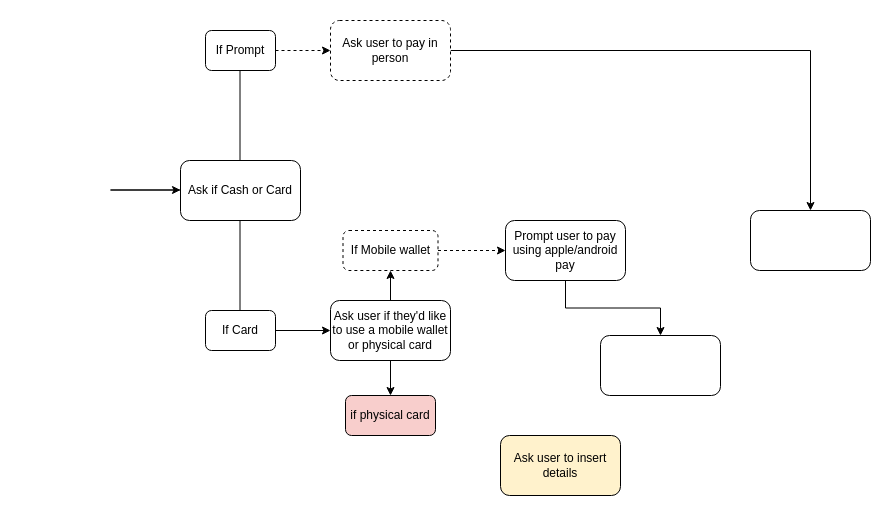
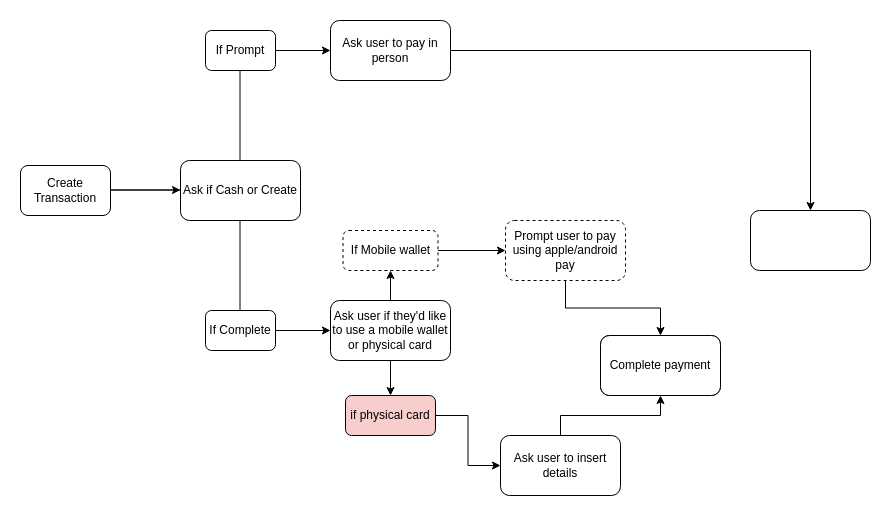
  <mxCell id="0" />
  <mxCell id="1" parent="0" />
+ <mxCell id="2" value="Create Transaction" style="rounded=1;whiteSpace=wrap;html=1;" vertex="1" parent="1"><mxGeometry x="20" y="165" width="90" height="50" as="geometry" /></mxCell>
  <mxCell id="3" value="" style="endArrow=classic;html=1;rounded=0;" edge="1" parent="1"><mxGeometry width="50" height="50" relative="1" as="geometry"><mxPoint x="180" y="189.5" as="sourcePoint" /><mxPoint x="180" y="189.5" as="targetPoint" /><Array as="points"><mxPoint x="110" y="189.5" /></Array></mxGeometry></mxCell>
- <mxCell id="4" value="Ask if Cash or Card" style="rounded=1;whiteSpace=wrap;html=1;" vertex="1" parent="1"><mxGeometry x="180" y="160" width="120" height="60" as="geometry" /></mxCell>
+ <mxCell id="4" value="Ask if Cash or Create" style="rounded=1;whiteSpace=wrap;html=1;" vertex="1" parent="1"><mxGeometry x="180" y="160" width="120" height="60" as="geometry" /></mxCell>
  <mxCell id="5" value="" style="endArrow=none;html=1;rounded=0;" edge="1" parent="1"><mxGeometry width="50" height="50" relative="1" as="geometry"><mxPoint x="239.5" y="160" as="sourcePoint" /><mxPoint x="239.5" y="70" as="targetPoint" /></mxGeometry></mxCell>
  <mxCell id="6" value="" style="endArrow=none;html=1;rounded=0;" edge="1" parent="1"><mxGeometry width="50" height="50" relative="1" as="geometry"><mxPoint x="239.5" y="310" as="sourcePoint" /><mxPoint x="239.5" y="220" as="targetPoint" /></mxGeometry></mxCell>
- <mxCell id="7" value="" style="edgeStyle=orthogonalEdgeStyle;rounded=0;orthogonalLoop=1;jettySize=auto;html=1;dashed=1;" edge="1" parent="1" source="8" target="12"><mxGeometry relative="1" as="geometry" /></mxCell>
+ <mxCell id="7" value="" style="edgeStyle=orthogonalEdgeStyle;rounded=0;orthogonalLoop=1;jettySize=auto;html=1;" edge="1" parent="1" source="8" target="12"><mxGeometry relative="1" as="geometry" /></mxCell>
  <mxCell id="8" value="If Prompt" style="rounded=1;whiteSpace=wrap;html=1;" vertex="1" parent="1"><mxGeometry x="205" y="30" width="70" height="40" as="geometry" /></mxCell>
  <mxCell id="9" value="" style="edgeStyle=orthogonalEdgeStyle;rounded=0;orthogonalLoop=1;jettySize=auto;html=1;" edge="1" parent="1" source="10" target="15"><mxGeometry relative="1" as="geometry" /></mxCell>
- <mxCell id="10" value="If Card" style="rounded=1;whiteSpace=wrap;html=1;" vertex="1" parent="1"><mxGeometry x="205" y="310" width="70" height="40" as="geometry" /></mxCell>
+ <mxCell id="10" value="If Complete" style="rounded=1;whiteSpace=wrap;html=1;" vertex="1" parent="1"><mxGeometry x="205" y="310" width="70" height="40" as="geometry" /></mxCell>
  <mxCell id="11" value="" style="edgeStyle=orthogonalEdgeStyle;rounded=0;orthogonalLoop=1;jettySize=auto;html=1;" edge="1" parent="1" source="12" target="26"><mxGeometry relative="1" as="geometry" /></mxCell>
- <mxCell id="12" value="Ask user to pay in person" style="whiteSpace=wrap;html=1;rounded=1;dashed=1;" vertex="1" parent="1"><mxGeometry x="330" y="20" width="120" height="60" as="geometry" /></mxCell>
+ <mxCell id="12" value="Ask user to pay in person" style="whiteSpace=wrap;html=1;rounded=1;" vertex="1" parent="1"><mxGeometry x="330" y="20" width="120" height="60" as="geometry" /></mxCell>
  <mxCell id="13" value="" style="edgeStyle=orthogonalEdgeStyle;rounded=0;orthogonalLoop=1;jettySize=auto;html=1;" edge="1" parent="1" source="15" target="17"><mxGeometry relative="1" as="geometry" /></mxCell>
  <mxCell id="14" value="" style="edgeStyle=orthogonalEdgeStyle;rounded=0;orthogonalLoop=1;jettySize=auto;html=1;" edge="1" parent="1" source="15" target="19"><mxGeometry relative="1" as="geometry" /></mxCell>
  <mxCell id="15" value="Ask user if they'd like to use a mobile wallet or physical card" style="whiteSpace=wrap;html=1;rounded=1;" vertex="1" parent="1"><mxGeometry x="330" y="300" width="120" height="60" as="geometry" /></mxCell>
- <mxCell id="16" value="" style="edgeStyle=orthogonalEdgeStyle;rounded=0;orthogonalLoop=1;jettySize=auto;html=1;dashed=1;" edge="1" parent="1" source="17" target="21"><mxGeometry relative="1" as="geometry" /></mxCell>
+ <mxCell id="16" value="" style="edgeStyle=orthogonalEdgeStyle;rounded=0;orthogonalLoop=1;jettySize=auto;html=1;" edge="1" parent="1" source="17" target="21"><mxGeometry relative="1" as="geometry" /></mxCell>
  <mxCell id="17" value="If Mobile wallet" style="whiteSpace=wrap;html=1;rounded=1;dashed=1;" vertex="1" parent="1"><mxGeometry x="342.5" y="230" width="95" height="40" as="geometry" /></mxCell>
+ <mxCell id="18" value="" style="edgeStyle=orthogonalEdgeStyle;rounded=0;orthogonalLoop=1;jettySize=auto;html=1;" edge="1" parent="1" source="19" target="23"><mxGeometry relative="1" as="geometry" /></mxCell>
  <mxCell id="19" value="if physical card" style="whiteSpace=wrap;html=1;rounded=1;fillColor=#f8cecc;" vertex="1" parent="1"><mxGeometry x="345" y="395" width="90" height="40" as="geometry" /></mxCell>
  <mxCell id="20" value="" style="edgeStyle=orthogonalEdgeStyle;rounded=0;orthogonalLoop=1;jettySize=auto;html=1;" edge="1" parent="1" source="21" target="24"><mxGeometry relative="1" as="geometry" /></mxCell>
- <mxCell id="21" value="Prompt user to pay using apple/android pay" style="whiteSpace=wrap;html=1;rounded=1;" vertex="1" parent="1"><mxGeometry x="505" y="220" width="120" height="60" as="geometry" /></mxCell>
- <mxCell id="23" value="Ask user to insert details" style="whiteSpace=wrap;html=1;rounded=1;fillColor=#fff2cc;" vertex="1" parent="1"><mxGeometry x="500" y="435" width="120" height="60" as="geometry" /></mxCell>
+ <mxCell id="21" value="Prompt user to pay using apple/android pay" style="whiteSpace=wrap;html=1;rounded=1;dashed=1;" vertex="1" parent="1"><mxGeometry x="505" y="220" width="120" height="60" as="geometry" /></mxCell>
+ <mxCell id="22" value="" style="edgeStyle=orthogonalEdgeStyle;rounded=0;orthogonalLoop=1;jettySize=auto;html=1;" edge="1" parent="1" source="23" target="25"><mxGeometry relative="1" as="geometry" /></mxCell>
+ <mxCell id="23" value="Ask user to insert details" style="whiteSpace=wrap;html=1;rounded=1;" vertex="1" parent="1"><mxGeometry x="500" y="435" width="120" height="60" as="geometry" /></mxCell>
  <mxCell id="24" value="" style="whiteSpace=wrap;html=1;rounded=1;" vertex="1" parent="1"><mxGeometry x="600" y="335" width="120" height="60" as="geometry" /></mxCell>
+ <mxCell id="25" value="Complete payment" style="whiteSpace=wrap;html=1;rounded=1;" vertex="1" parent="1"><mxGeometry x="600" y="335" width="120" height="60" as="geometry" /></mxCell>
  <mxCell id="26" value="" style="whiteSpace=wrap;html=1;rounded=1;" vertex="1" parent="1"><mxGeometry x="750" y="210" width="120" height="60" as="geometry" /></mxCell>
